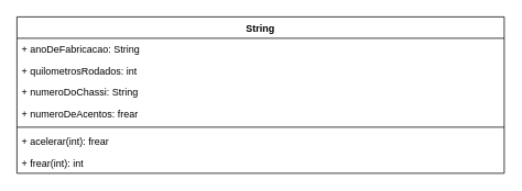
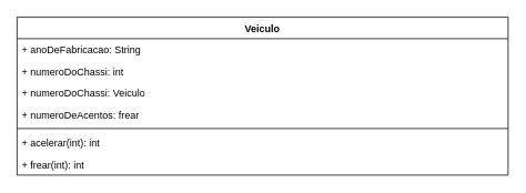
  <mxCell id="0" />
  <mxCell id="1" parent="0" />
- <mxCell id="2" value="String" style="swimlane;fontStyle=1;align=center;verticalAlign=top;childLayout=stackLayout;horizontal=1;startSize=26;horizontalStack=0;resizeParent=1;resizeParentMax=0;resizeLast=0;collapsible=1;marginBottom=0;whiteSpace=wrap;html=1;" vertex="1" parent="1"><mxGeometry x="20" y="20" width="590" height="190" as="geometry" /></mxCell>
+ <mxCell id="2" value="Veiculo" style="swimlane;fontStyle=1;align=center;verticalAlign=top;childLayout=stackLayout;horizontal=1;startSize=26;horizontalStack=0;resizeParent=1;resizeParentMax=0;resizeLast=0;collapsible=1;marginBottom=0;whiteSpace=wrap;html=1;" vertex="1" parent="1"><mxGeometry x="20" y="20" width="590" height="190" as="geometry" /></mxCell>
  <mxCell id="3" value="+ anoDeFabricacao: String" style="text;strokeColor=none;fillColor=none;align=left;verticalAlign=top;spacingLeft=4;spacingRight=4;overflow=hidden;rotatable=0;points=[[0,0.5],[1,0.5]];portConstraint=eastwest;whiteSpace=wrap;html=1;" vertex="1" parent="2"><mxGeometry y="26" width="590" height="26" as="geometry" /></mxCell>
- <mxCell id="4" value="+ quilometrosRodados: int" style="text;strokeColor=none;fillColor=none;align=left;verticalAlign=top;spacingLeft=4;spacingRight=4;overflow=hidden;rotatable=0;points=[[0,0.5],[1,0.5]];portConstraint=eastwest;whiteSpace=wrap;html=1;" vertex="1" parent="2"><mxGeometry y="52" width="590" height="26" as="geometry" /></mxCell>
- <mxCell id="5" value="+ numeroDoChassi: String" style="text;strokeColor=none;fillColor=none;align=left;verticalAlign=top;spacingLeft=4;spacingRight=4;overflow=hidden;rotatable=0;points=[[0,0.5],[1,0.5]];portConstraint=eastwest;whiteSpace=wrap;html=1;" vertex="1" parent="2"><mxGeometry y="78" width="590" height="26" as="geometry" /></mxCell>
+ <mxCell id="4" value="+ numeroDoChassi: int" style="text;strokeColor=none;fillColor=none;align=left;verticalAlign=top;spacingLeft=4;spacingRight=4;overflow=hidden;rotatable=0;points=[[0,0.5],[1,0.5]];portConstraint=eastwest;whiteSpace=wrap;html=1;" vertex="1" parent="2"><mxGeometry y="52" width="590" height="26" as="geometry" /></mxCell>
+ <mxCell id="5" value="+ numeroDoChassi: Veiculo" style="text;strokeColor=none;fillColor=none;align=left;verticalAlign=top;spacingLeft=4;spacingRight=4;overflow=hidden;rotatable=0;points=[[0,0.5],[1,0.5]];portConstraint=eastwest;whiteSpace=wrap;html=1;" vertex="1" parent="2"><mxGeometry y="78" width="590" height="26" as="geometry" /></mxCell>
  <mxCell id="6" value="+ numeroDeAcentos: frear" style="text;strokeColor=none;fillColor=none;align=left;verticalAlign=top;spacingLeft=4;spacingRight=4;overflow=hidden;rotatable=0;points=[[0,0.5],[1,0.5]];portConstraint=eastwest;whiteSpace=wrap;html=1;" vertex="1" parent="2"><mxGeometry y="104" width="590" height="26" as="geometry" /></mxCell>
  <mxCell id="7" value="" style="line;strokeWidth=1;fillColor=none;align=left;verticalAlign=middle;spacingTop=-1;spacingLeft=3;spacingRight=3;rotatable=0;labelPosition=right;points=[];portConstraint=eastwest;strokeColor=inherit;" vertex="1" parent="2"><mxGeometry y="130" width="590" height="8" as="geometry" /></mxCell>
- <mxCell id="8" value="+ acelerar(int): frear" style="text;strokeColor=none;fillColor=none;align=left;verticalAlign=top;spacingLeft=4;spacingRight=4;overflow=hidden;rotatable=0;points=[[0,0.5],[1,0.5]];portConstraint=eastwest;whiteSpace=wrap;html=1;" vertex="1" parent="2"><mxGeometry y="138" width="590" height="26" as="geometry" /></mxCell>
+ <mxCell id="8" value="+ acelerar(int): int" style="text;strokeColor=none;fillColor=none;align=left;verticalAlign=top;spacingLeft=4;spacingRight=4;overflow=hidden;rotatable=0;points=[[0,0.5],[1,0.5]];portConstraint=eastwest;whiteSpace=wrap;html=1;" vertex="1" parent="2"><mxGeometry y="138" width="590" height="26" as="geometry" /></mxCell>
  <mxCell id="9" value="+ frear(int): int" style="text;strokeColor=none;fillColor=none;align=left;verticalAlign=top;spacingLeft=4;spacingRight=4;overflow=hidden;rotatable=0;points=[[0,0.5],[1,0.5]];portConstraint=eastwest;whiteSpace=wrap;html=1;" vertex="1" parent="2"><mxGeometry y="164" width="590" height="26" as="geometry" /></mxCell>
